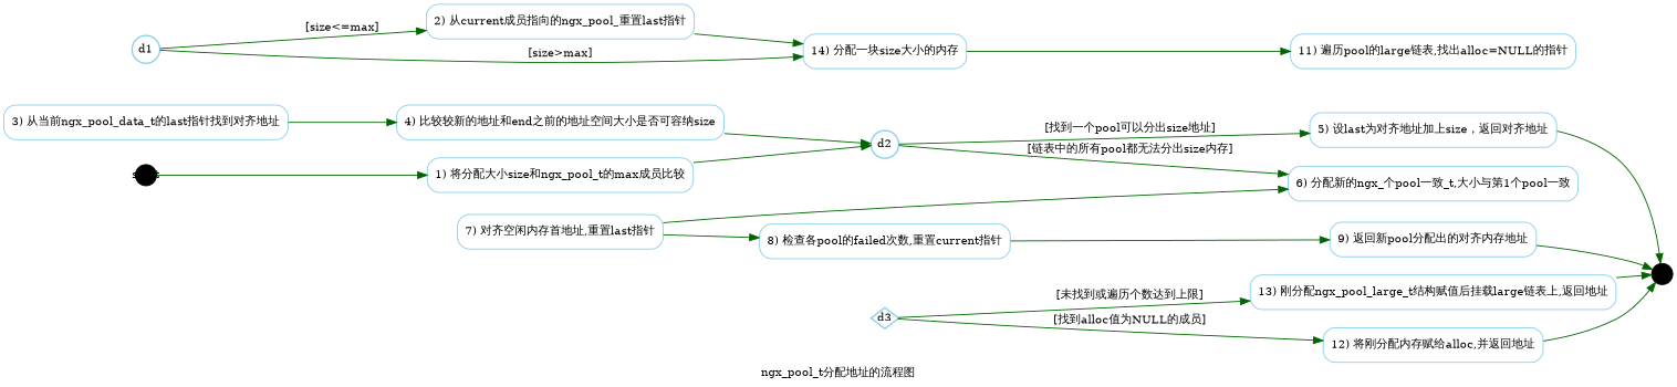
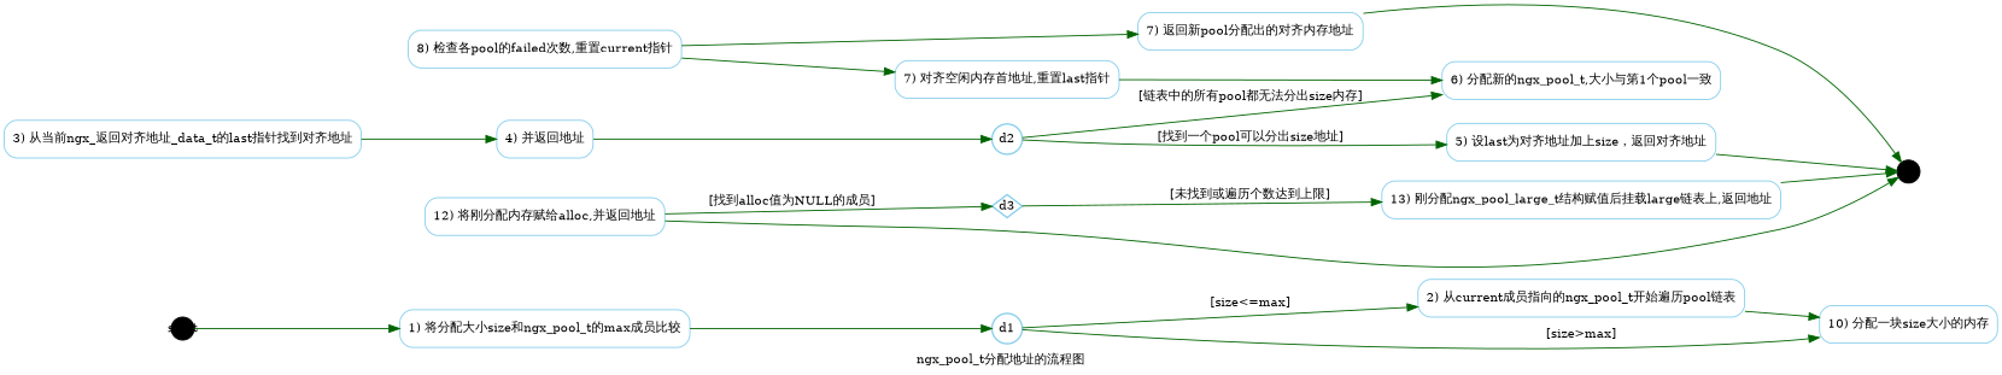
  digraph {
    fontname="DejaVu Serif"
    fontsize=12
    label="ngx_pool_t分配地址的流程图"
    rankdir=LR
    node [color=skyblue fontname="DejaVu Serif" fontsize=12 shape=Mrecord]
    edge [color=darkgreen fontname="DejaVu Serif" fontsize=12]
    start [color=black fixedsize=true shape=circle style=filled width=0.3]
    n2 [label="1) 将分配大小size和ngx_pool_t的max成员比较"]
    d1 [fixedsize=true height=0.3 penwidth=1.5 shape=circle width=0.4]
    end [color=black fixedsize=true shape=circle style=filled width=0.3]
-   n5 [label="2) 从current成员指向的ngx_pool_重置last指针"]
-   n6 [label="14) 分配一块size大小的内存"]
-   n7 [label="3) 从当前ngx_pool_data_t的last指针找到对齐地址"]
-   n8 [label="4) 比较较新的地址和end之前的地址空间大小是否可容纳size"]
+   n5 [label="2) 从current成员指向的ngx_pool_t开始遍历pool链表"]
+   n6 [label="10) 分配一块size大小的内存"]
+   n7 [label="3) 从当前ngx_返回对齐地址_data_t的last指针找到对齐地址"]
+   n8 [label="4) 并返回地址"]
    d2 [fixedsize=true height=0.3 penwidth=1.5 shape=circle width=0.4]
    n10 [label="5) 设last为对齐地址加上size，返回对齐地址"]
-   n11 [label="6) 分配新的ngx_个pool一致_t,大小与第1个pool一致"]
+   n11 [label="6) 分配新的ngx_pool_t,大小与第1个pool一致"]
    n12 [label="7) 对齐空闲内存首地址,重置last指针"]
    n13 [label="8) 检查各pool的failed次数,重置current指针"]
-   n14 [label="9) 返回新pool分配出的对齐内存地址"]
-   n15 [label="11) 遍历pool的large链表,找出alloc=NULL的指针"]
+   n14 [label="7) 返回新pool分配出的对齐内存地址"]
    d3 [fixedsize=true height=0.3 penwidth=1.5 shape=diamond width=0.4]
    n17 [label="12) 将刚分配内存赋给alloc,并返回地址"]
    n18 [label="13) 刚分配ngx_pool_large_t结构赋值后挂载large链表上,返回地址"]
    start -> n2
-   n2 -> d2
+   n2 -> d1
    d1 -> n5 [label="[size<=max]"]
    d1 -> n6 [label="[size>max]"]
    n5 -> n6
-   n6 -> n15
    n7 -> n8
    n8 -> d2
    d2 -> n10 [label="[找到一个pool可以分出size地址]"]
    d2 -> n11 [label="[链表中的所有pool都无法分出size内存]"]
    n10 -> end
    n12 -> n11
-   n12 -> n13
+   n13 -> n12
    n13 -> n14
    n14 -> end
-   d3 -> n17 [label="[找到alloc值为NULL的成员]"]
+   n17 -> d3 [label="[找到alloc值为NULL的成员]"]
    d3 -> n18 [label="[未找到或遍历个数达到上限]"]
    n17 -> end
    n18 -> end
  }
